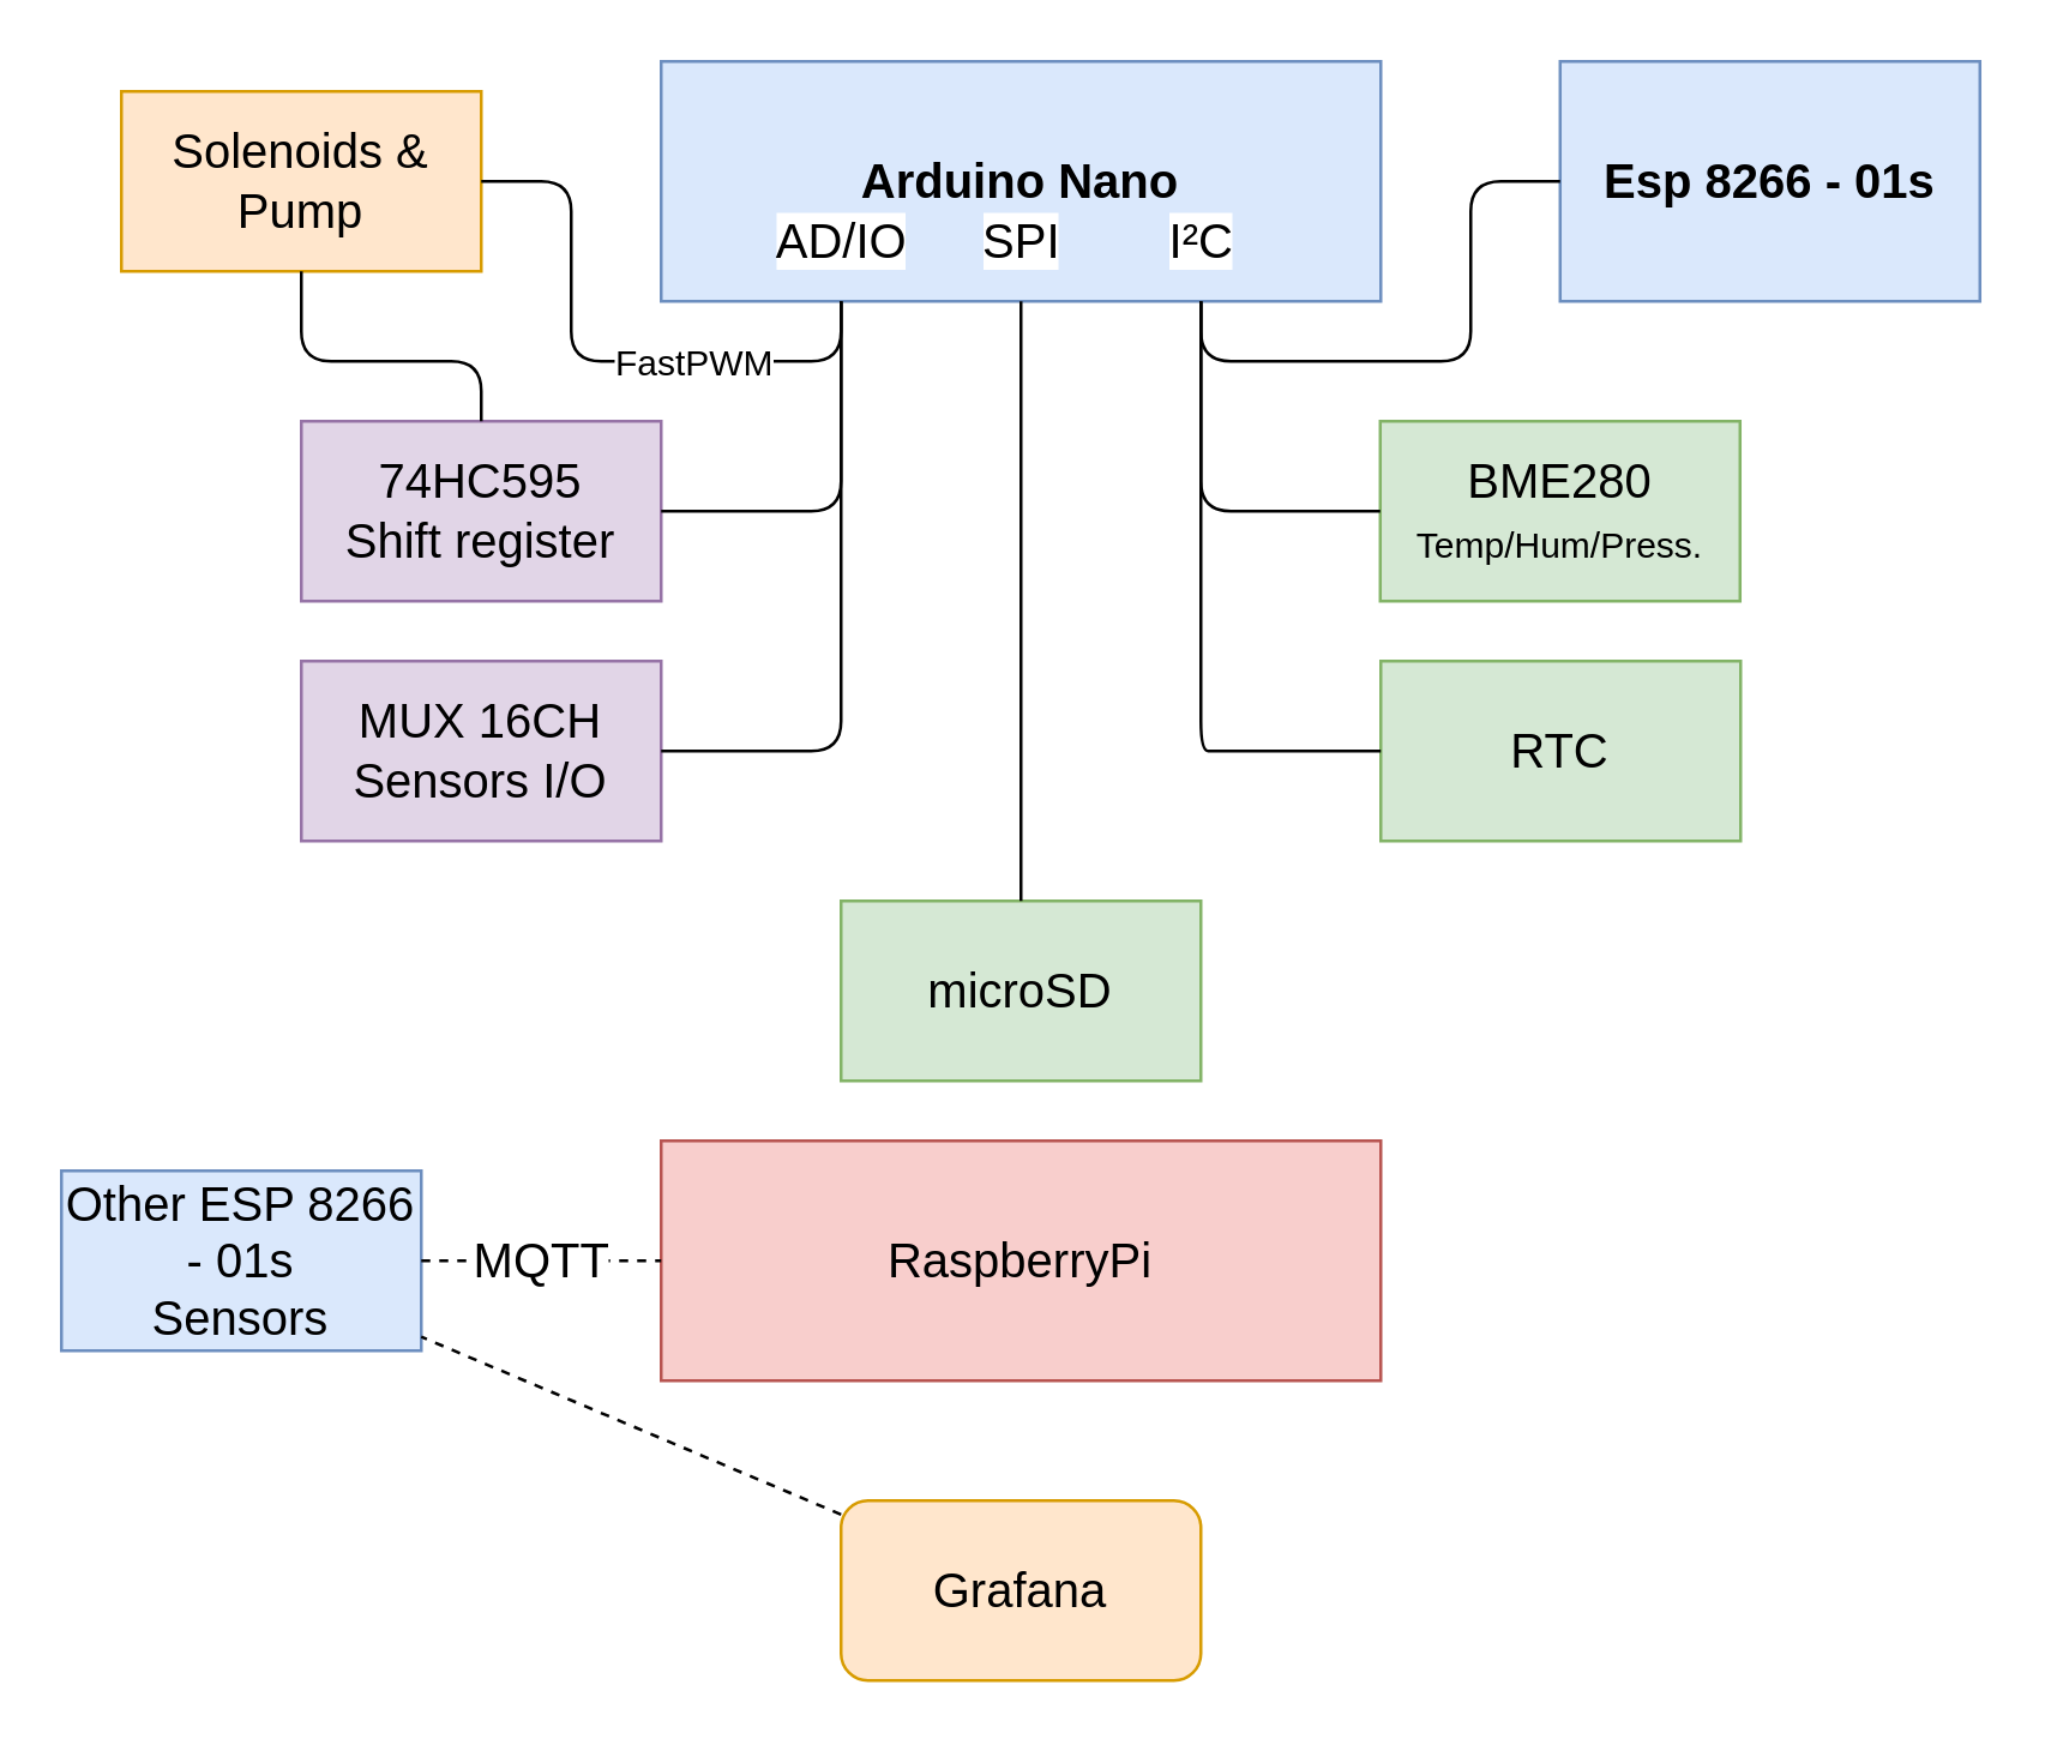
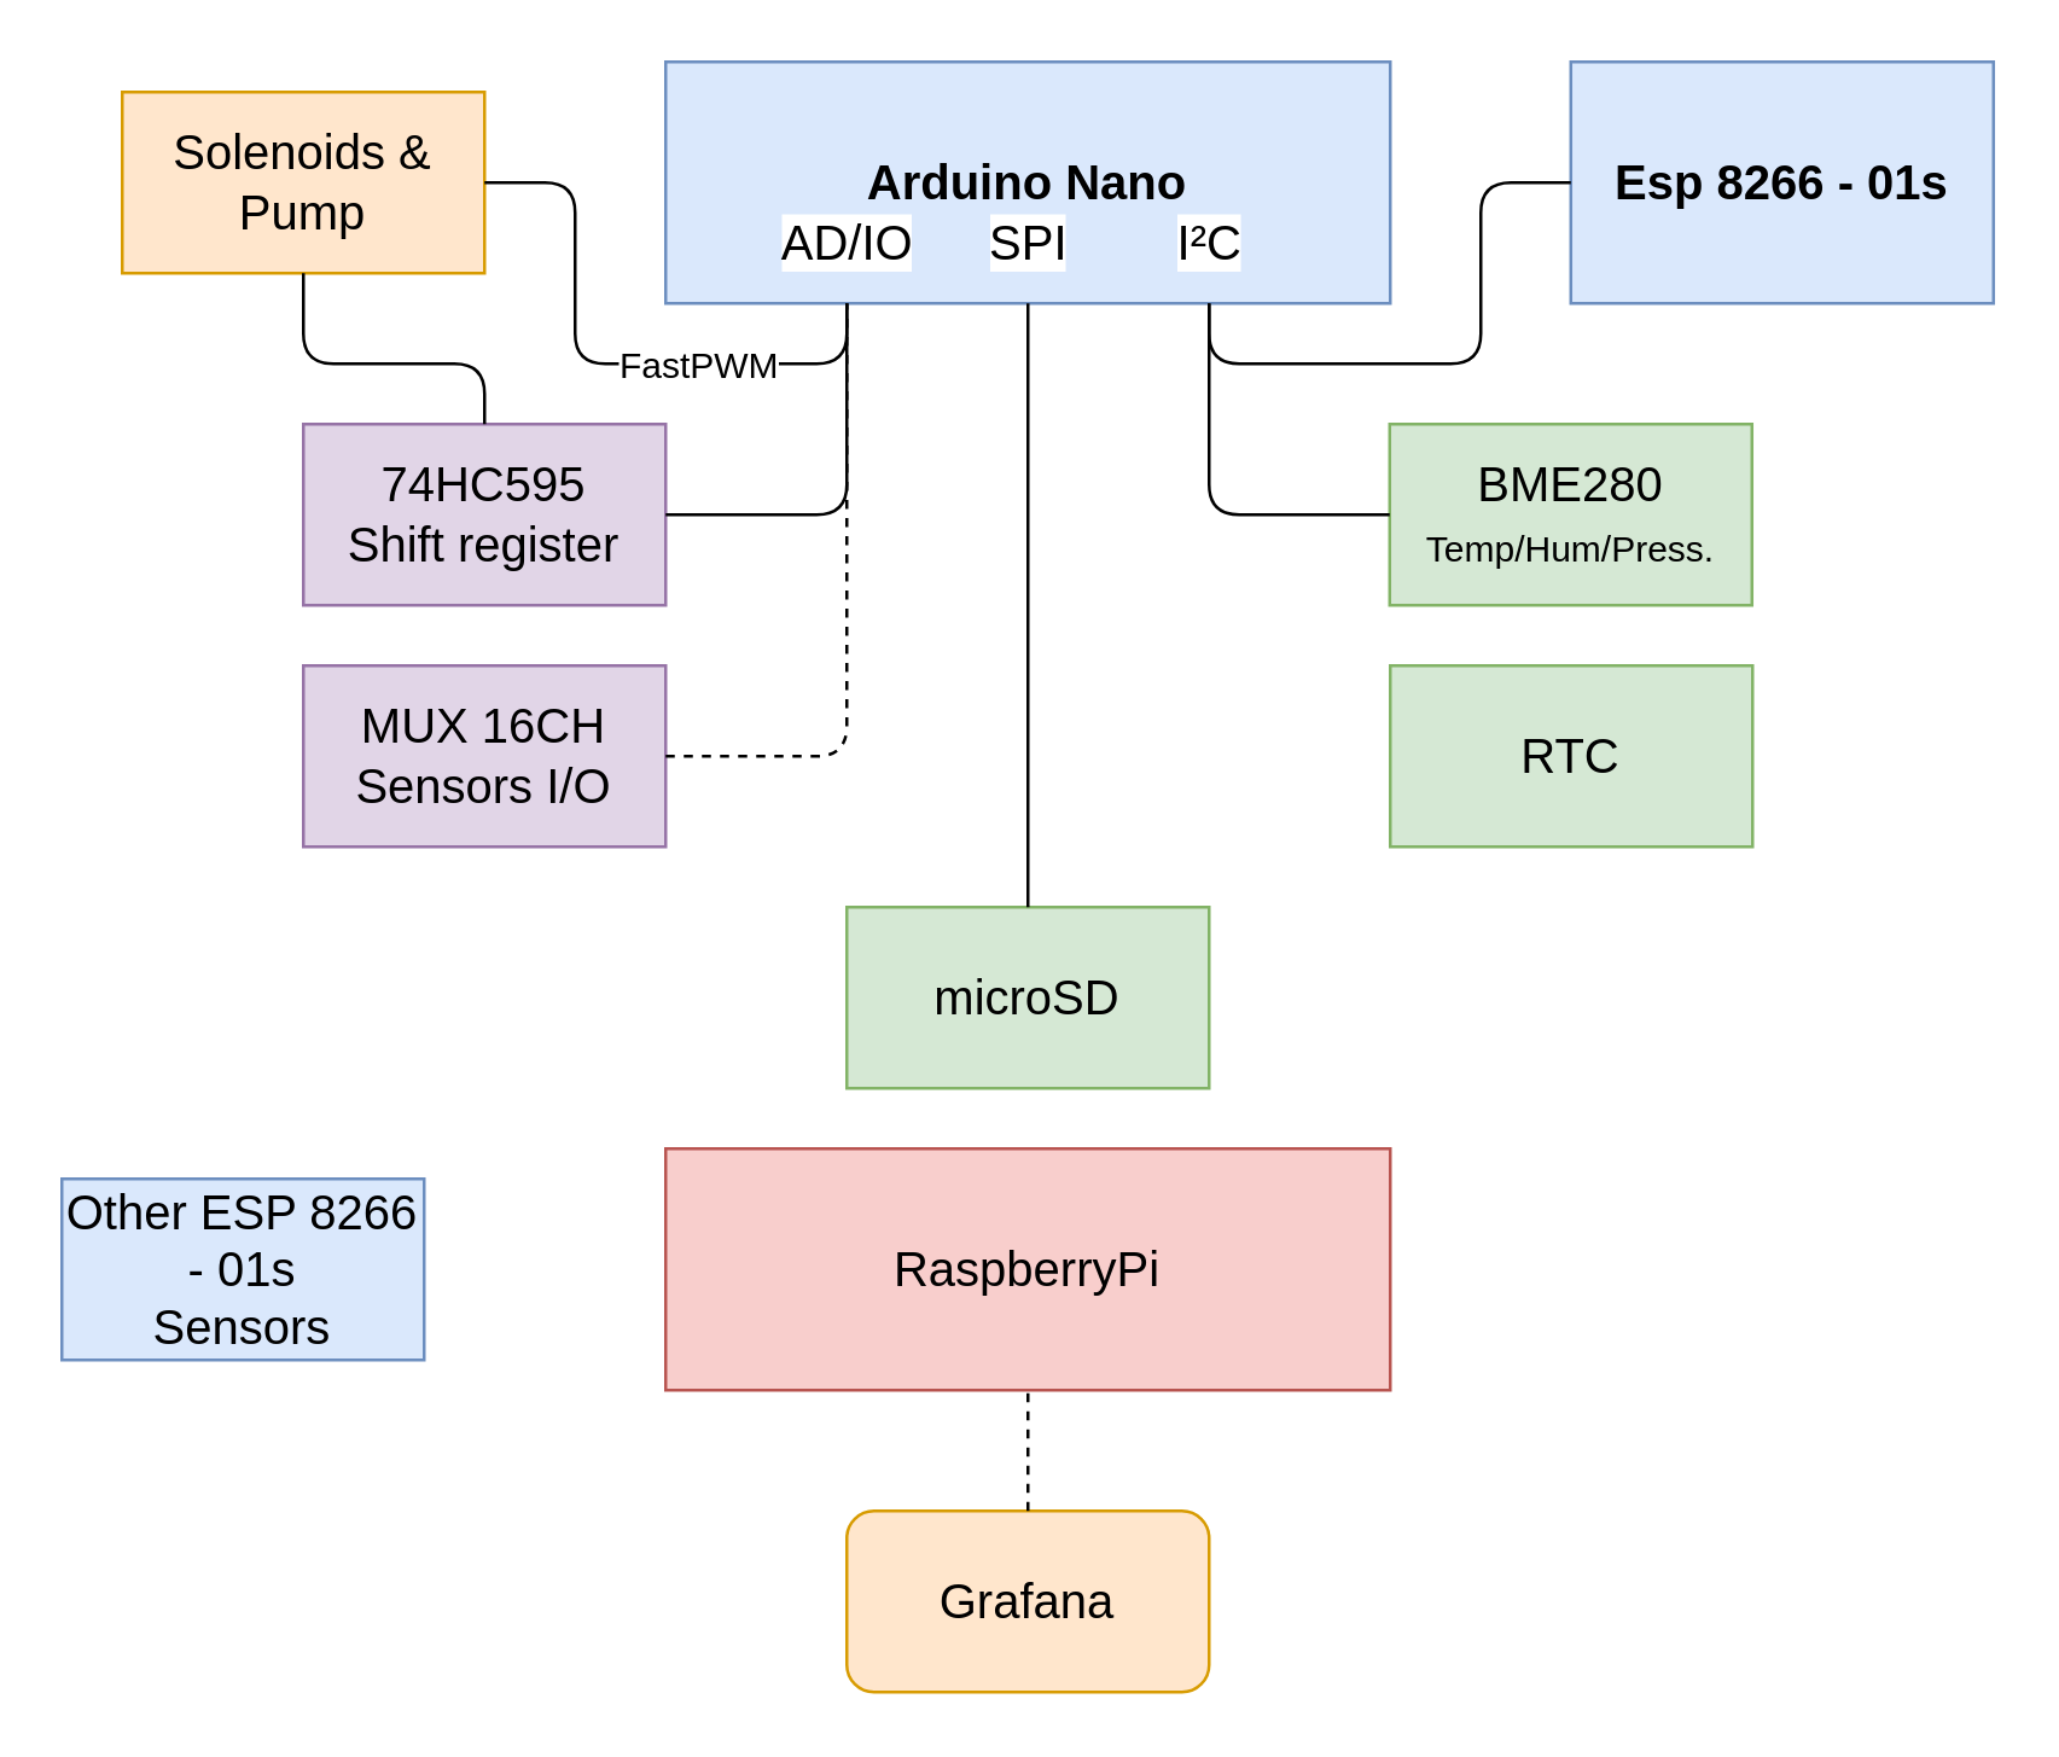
  <mxCell id="0" />
  <mxCell id="1" parent="0" />
  <mxCell id="2" value="Arduino Nano" style="rounded=0;whiteSpace=wrap;html=1;fillColor=#dae8fc;strokeColor=#6c8ebf;fontSize=16;fontStyle=1" parent="1" vertex="1"><mxGeometry x="220" y="20" width="240" height="80" as="geometry" /></mxCell>
  <mxCell id="3" value="&lt;b&gt;&lt;font style=&quot;font-size: 16px&quot;&gt;Esp 8266 - 01s&lt;/font&gt;&lt;/b&gt;" style="rounded=0;whiteSpace=wrap;html=1;fillColor=#dae8fc;strokeColor=#6c8ebf;" parent="1" vertex="1"><mxGeometry x="519.81" y="20" width="140" height="80" as="geometry" /></mxCell>
  <mxCell id="4" value="I²C" style="endArrow=none;html=1;fontSize=16;exitX=0;exitY=0.5;exitDx=0;exitDy=0;entryX=0.75;entryY=1;entryDx=0;entryDy=0;" parent="1" source="3" target="2" edge="1"><mxGeometry x="1" y="20" width="50" height="50" relative="1" as="geometry"><mxPoint x="110" y="170" as="sourcePoint" /><mxPoint x="460" y="60" as="targetPoint" /><Array as="points"><mxPoint x="490" y="60" /><mxPoint x="490" y="120" /><mxPoint x="400" y="120" /></Array><mxPoint x="20" y="-20" as="offset" /></mxGeometry></mxCell>
  <mxCell id="5" value="BME280&lt;br&gt;&lt;font style=&quot;font-size: 12px&quot;&gt;Temp/Hum/Press.&lt;/font&gt;" style="rounded=0;whiteSpace=wrap;html=1;fontSize=16;fillColor=#d5e8d4;strokeColor=#82b366;" parent="1" vertex="1"><mxGeometry x="459.81" y="140" width="120" height="60" as="geometry" /></mxCell>
  <mxCell id="6" value="microSD" style="rounded=0;whiteSpace=wrap;html=1;fontSize=16;fillColor=#d5e8d4;strokeColor=#82b366;" parent="1" vertex="1"><mxGeometry x="280" y="300" width="120" height="60" as="geometry" /></mxCell>
  <mxCell id="7" value="74HC595&lt;br&gt;Shift register" style="rounded=0;whiteSpace=wrap;html=1;fontSize=16;fillColor=#e1d5e7;strokeColor=#9673a6;" parent="1" vertex="1"><mxGeometry x="100" y="140" width="120" height="60" as="geometry" /></mxCell>
  <mxCell id="8" value="MUX 16CH&lt;br&gt;Sensors I/O" style="rounded=0;whiteSpace=wrap;html=1;fontSize=16;fillColor=#e1d5e7;strokeColor=#9673a6;" parent="1" vertex="1"><mxGeometry x="100" y="220" width="120" height="60" as="geometry" /></mxCell>
  <mxCell id="9" value="AD/IO" style="endArrow=none;html=1;fontSize=16;entryX=0.25;entryY=1;entryDx=0;entryDy=0;exitX=1;exitY=0.5;exitDx=0;exitDy=0;" parent="1" source="7" target="2" edge="1"><mxGeometry x="1" y="20" width="50" height="50" relative="1" as="geometry"><mxPoint x="280" y="250" as="sourcePoint" /><mxPoint x="330" y="200" as="targetPoint" /><Array as="points"><mxPoint x="280" y="170" /></Array><mxPoint x="20" y="-20" as="offset" /></mxGeometry></mxCell>
- <mxCell id="10" value="" style="endArrow=none;html=1;fontSize=16;entryX=0.25;entryY=1;entryDx=0;entryDy=0;exitX=1;exitY=0.5;exitDx=0;exitDy=0;" parent="1" source="8" target="2" edge="1"><mxGeometry width="50" height="50" relative="1" as="geometry"><mxPoint x="310" y="310" as="sourcePoint" /><mxPoint x="360" y="260" as="targetPoint" /><Array as="points"><mxPoint x="280" y="250" /><mxPoint x="280" y="180" /></Array></mxGeometry></mxCell>
+ <mxCell id="10" value="" style="endArrow=none;html=1;fontSize=16;entryX=0.25;entryY=1;entryDx=0;entryDy=0;exitX=1;exitY=0.5;exitDx=0;exitDy=0;dashed=1;" parent="1" source="8" target="2" edge="1"><mxGeometry width="50" height="50" relative="1" as="geometry"><mxPoint x="310" y="310" as="sourcePoint" /><mxPoint x="360" y="260" as="targetPoint" /><Array as="points"><mxPoint x="280" y="250" /><mxPoint x="280" y="180" /></Array></mxGeometry></mxCell>
  <mxCell id="11" value="" style="endArrow=none;html=1;fontSize=16;exitX=0;exitY=0.5;exitDx=0;exitDy=0;" parent="1" source="5" edge="1"><mxGeometry width="50" height="50" relative="1" as="geometry"><mxPoint x="440" y="130" as="sourcePoint" /><mxPoint x="400" y="100" as="targetPoint" /><Array as="points"><mxPoint x="436" y="170" /><mxPoint x="400" y="170" /><mxPoint x="400" y="130" /><mxPoint x="400" y="120" /></Array></mxGeometry></mxCell>
  <mxCell id="12" value="SPI" style="endArrow=none;html=1;fontSize=16;entryX=0.5;entryY=0;entryDx=0;entryDy=0;exitX=0.5;exitY=1;exitDx=0;exitDy=0;" parent="1" source="2" target="6" edge="1"><mxGeometry x="-0.2" y="-100" width="50" height="50" relative="1" as="geometry"><mxPoint x="370" y="280" as="sourcePoint" /><mxPoint x="420" y="230" as="targetPoint" /><Array as="points"><mxPoint x="340" y="180" /><mxPoint x="340" y="250" /></Array><mxPoint x="100" y="-100" as="offset" /></mxGeometry></mxCell>
  <mxCell id="13" value="RTC" style="rounded=0;whiteSpace=wrap;html=1;fontSize=16;fillColor=#d5e8d4;strokeColor=#82b366;gradientColor=none;" parent="1" vertex="1"><mxGeometry x="460" y="220" width="120" height="60" as="geometry" /></mxCell>
- <mxCell id="14" value="" style="endArrow=none;html=1;fontSize=16;entryX=0.75;entryY=1;entryDx=0;entryDy=0;exitX=0;exitY=0.5;exitDx=0;exitDy=0;" parent="1" source="13" target="2" edge="1"><mxGeometry width="50" height="50" relative="1" as="geometry"><mxPoint x="500" y="120" as="sourcePoint" /><mxPoint x="450" y="210" as="targetPoint" /><Array as="points"><mxPoint x="410" y="250" /><mxPoint x="400" y="250" /><mxPoint x="400" y="130" /><mxPoint x="400" y="120" /></Array></mxGeometry></mxCell>
  <mxCell id="15" value="Solenoids &amp;amp; Pump" style="rounded=0;whiteSpace=wrap;html=1;fontSize=16;fillColor=#ffe6cc;strokeColor=#d79b00;" parent="1" vertex="1"><mxGeometry x="40" y="30" width="120" height="60" as="geometry" /></mxCell>
  <mxCell id="16" value="" style="endArrow=none;html=1;fontSize=16;entryX=0.25;entryY=1;entryDx=0;entryDy=0;exitX=1;exitY=0.5;exitDx=0;exitDy=0;" parent="1" source="15" target="2" edge="1"><mxGeometry width="50" height="50" relative="1" as="geometry"><mxPoint x="150" y="20" as="sourcePoint" /><mxPoint x="200" y="-30" as="targetPoint" /><Array as="points"><mxPoint x="190" y="60" /><mxPoint x="190" y="120" /><mxPoint x="280" y="120" /></Array></mxGeometry></mxCell>
  <mxCell id="17" value="FastPWM" style="text;html=1;resizable=0;points=[];align=center;verticalAlign=middle;labelBackgroundColor=#ffffff;" vertex="1" connectable="0" parent="16"><mxGeometry x="-0.7" y="-18" relative="1" as="geometry"><mxPoint x="58" y="60" as="offset" /></mxGeometry></mxCell>
  <mxCell id="18" value="RaspberryPi" style="rounded=0;whiteSpace=wrap;html=1;fontSize=16;fillColor=#f8cecc;strokeColor=#b85450;" parent="1" vertex="1"><mxGeometry x="220" y="380" width="240" height="80" as="geometry" /></mxCell>
  <mxCell id="19" value="Other ESP 8266 - 01s&lt;br&gt;Sensors" style="rounded=0;whiteSpace=wrap;html=1;fontSize=16;fillColor=#dae8fc;strokeColor=#6c8ebf;" parent="1" vertex="1"><mxGeometry x="20" y="390" width="120" height="60" as="geometry" /></mxCell>
- <mxCell id="20" value="MQTT" style="endArrow=none;dashed=1;html=1;fontSize=16;entryX=0;entryY=0.5;entryDx=0;entryDy=0;" parent="1" source="19" target="18" edge="1"><mxGeometry width="50" height="50" relative="1" as="geometry"><mxPoint x="140" y="470" as="sourcePoint" /><mxPoint x="210.711" y="420" as="targetPoint" /></mxGeometry></mxCell>
  <mxCell id="21" value="Grafana" style="rounded=1;whiteSpace=wrap;html=1;fontSize=16;fillColor=#ffe6cc;strokeColor=#d79b00;" parent="1" vertex="1"><mxGeometry x="280" y="500" width="120" height="60" as="geometry" /></mxCell>
- <mxCell id="22" value="" style="endArrow=none;dashed=1;html=1;fontSize=16;" parent="1" source="21" target="19" edge="1"><mxGeometry width="50" height="50" relative="1" as="geometry"><mxPoint x="320" y="500" as="sourcePoint" /><mxPoint x="350" y="470" as="targetPoint" /></mxGeometry></mxCell>
+ <mxCell id="22" value="" style="endArrow=none;dashed=1;html=1;fontSize=16;entryX=0.5;entryY=1;entryDx=0;entryDy=0;" parent="1" source="21" target="18" edge="1"><mxGeometry width="50" height="50" relative="1" as="geometry"><mxPoint x="320" y="500" as="sourcePoint" /><mxPoint x="350" y="470" as="targetPoint" /></mxGeometry></mxCell>
  <mxCell id="23" value="" style="endArrow=none;html=1;entryX=0.5;entryY=0;entryDx=0;entryDy=0;exitX=0.5;exitY=1;exitDx=0;exitDy=0;" edge="1" parent="1" source="15" target="7"><mxGeometry width="50" height="50" relative="1" as="geometry"><mxPoint x="-20" y="210" as="sourcePoint" /><mxPoint x="30" y="160" as="targetPoint" /><Array as="points"><mxPoint x="100" y="120" /><mxPoint x="160" y="120" /></Array></mxGeometry></mxCell>
